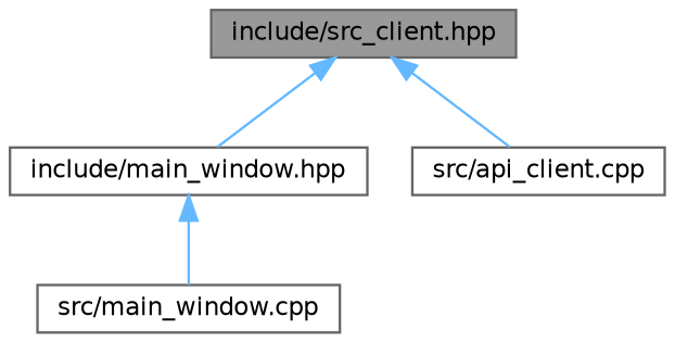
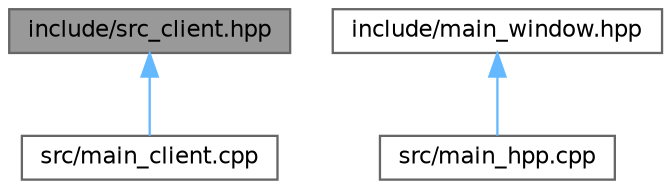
  digraph {
    node [color=grey40 fillcolor=white fontname=Helvetica fontsize=10 shape=box style=filled]
    edge [color=steelblue1 dir=back fontname=Helvetica fontsize=10 labelfontname=Helvetica labelfontsize=10 style=solid]
    n1 [color=gray40 fillcolor=grey60 fontcolor=black height=0.2 label="include/src_client.hpp" width=0.4]
    n2 [height=0.2 label="include/main_window.hpp" width=0.4]
-   n3 [height=0.2 label="src/api_client.cpp" width=0.4]
-   n4 [height=0.2 label="src/main_window.cpp" width=0.4]
-   n1 -> n2
+   n3 [height=0.2 label="src/main_client.cpp" width=0.4]
+   n4 [height=0.2 label="src/main_hpp.cpp" width=0.4]
    n1 -> n3
    n2 -> n4
  }
